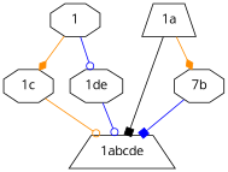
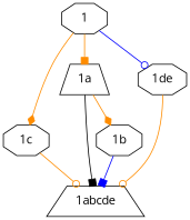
  digraph {
    fontname="Open Sans"
    node [fontname="Open Sans" shape=octagon]
    edge [arrowhead=box color=darkorange fontname="Open Sans"]
    1
    "1c"
    "1a" [shape=trapezium]
    "1de"
    "1abcde" [shape=trapezium]
-   "1b" [label="7b"]
+   "1b"
    1 -> "1c" [arrowhead=diamond]
+   1 -> "1a"
    1 -> "1de" [arrowhead=odot color=blue]
    "1c" -> "1abcde" [arrowhead=odot]
    "1a" -> "1abcde" [color=black]
    "1a" -> "1b" [arrowhead=diamond]
-   "1de" -> "1abcde" [arrowhead=odot color=blue]
+   "1de" -> "1abcde" [arrowhead=odot]
    "1b" -> "1abcde" [color=blue]
  }
